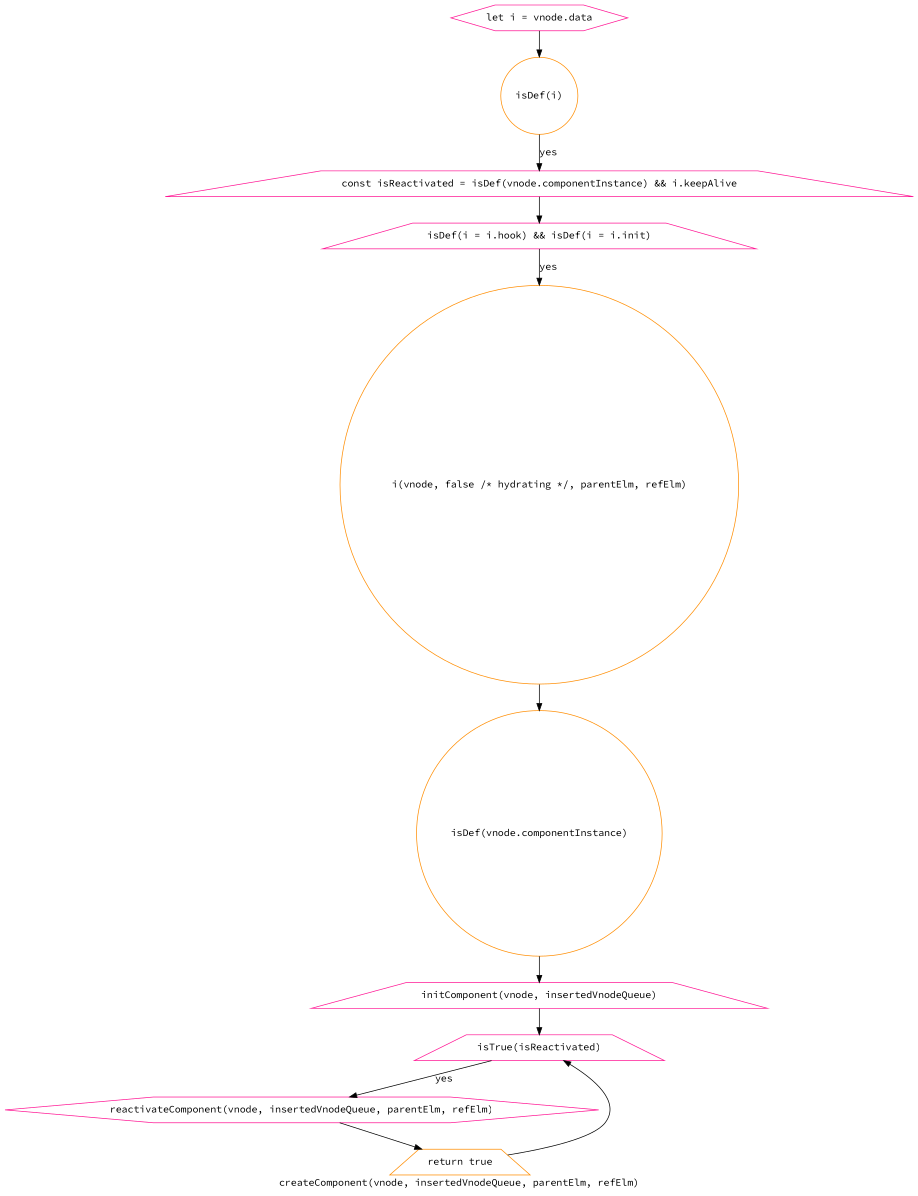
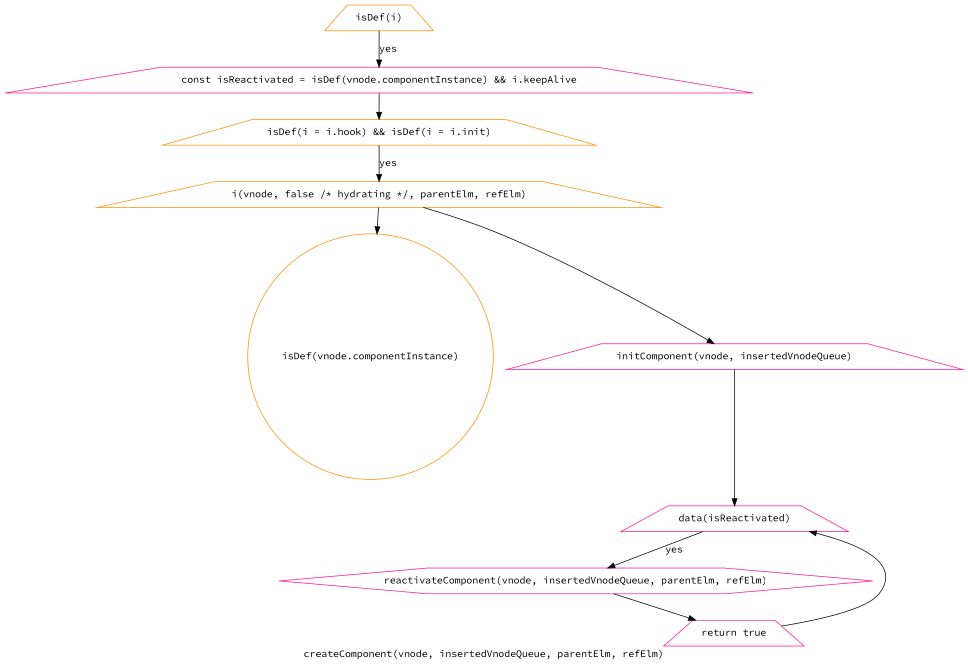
  digraph {
    fontname="Source Code Pro"
    label="createComponent(vnode, insertedVnodeQueue, parentElm, refElm)"
    node [color=deeppink fontname="Source Code Pro" shape=trapezium]
    edge [fontname="Source Code Pro"]
-   n1 [label="let i = vnode.data" shape=hexagon]
-   n2 [color=darkorange label="isDef(i)" shape=circle]
+   n2 [color=darkorange label="isDef(i)"]
    n3 [label="const isReactivated = isDef(vnode.componentInstance) && i.keepAlive"]
-   n4 [label="isDef(i = i.hook) && isDef(i = i.init)"]
-   n5 [color=darkorange label="i(vnode, false /* hydrating */, parentElm, refElm)" shape=circle]
+   n4 [color=darkorange label="isDef(i = i.hook) && isDef(i = i.init)"]
+   n5 [color=darkorange label="i(vnode, false /* hydrating */, parentElm, refElm)"]
    n6 [color=darkorange label="isDef(vnode.componentInstance)" shape=circle]
    n7 [label="initComponent(vnode, insertedVnodeQueue)"]
-   n8 [label="isTrue(isReactivated)"]
+   n8 [label="data(isReactivated)"]
    n9 [label="reactivateComponent(vnode, insertedVnodeQueue, parentElm, refElm)" shape=hexagon]
-   n10 [color=darkorange label="return true"]
-   n1 -> n2
+   n10 [label="return true"]
    n2 -> n3 [label=yes]
    n3 -> n4
    n4 -> n5 [label=yes]
    n5 -> n6
-   n6 -> n7
+   n5 -> n7
    n7 -> n8
    n8 -> n9 [label=yes]
    n9 -> n10
    n10 -> n8
  }
